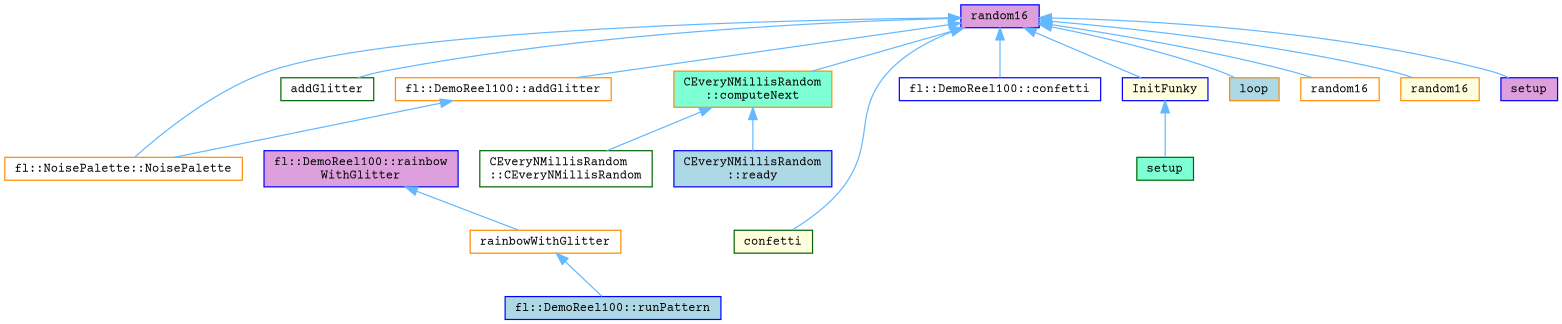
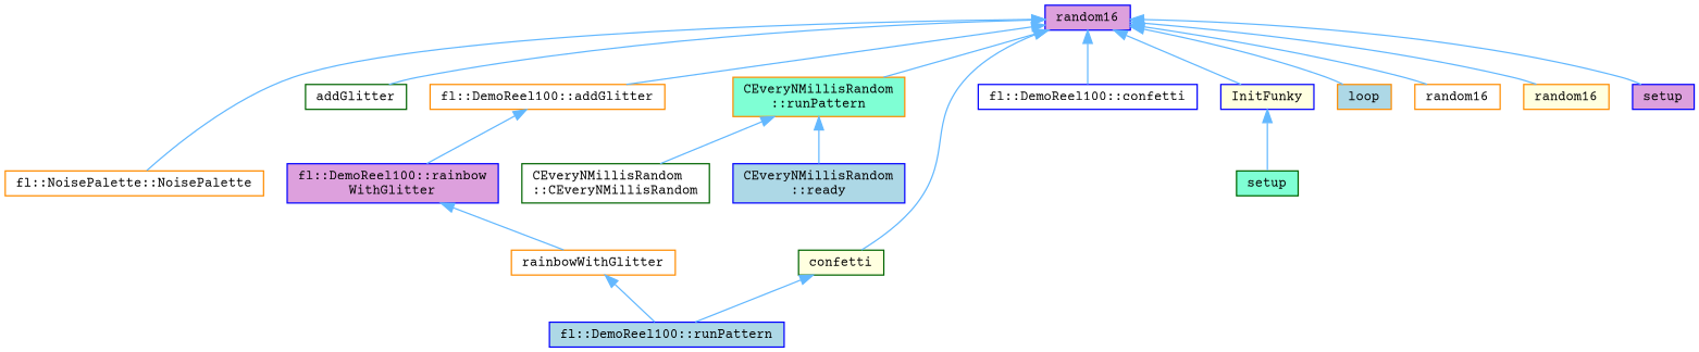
  digraph {
    fontname="Courier Prime"
    rankdir=TB
    node [color=blue fillcolor=white fontname="Courier Prime" fontsize=10 shape=box style=filled]
    edge [color=steelblue1 dir=back fontname="Courier Prime" fontsize=10 labelfontname=Helvetica labelfontsize=10 style=solid]
    n1 [fillcolor=plum fontcolor=black height=0.2 label=random16 width=0.4]
    n2 [color=darkorange height=0.2 label="fl::NoisePalette::NoisePalette" width=0.4]
    n3 [color=darkgreen height=0.2 label=addGlitter width=0.4]
    n4 [color=darkorange height=0.2 label="fl::DemoReel100::addGlitter" width=0.4]
-   n5 [color=darkorange fillcolor=aquamarine height=0.2 label="CEveryNMillisRandom\l::computeNext" width=0.4]
+   n5 [color=darkorange fillcolor=aquamarine height=0.2 label="CEveryNMillisRandom\l::runPattern" width=0.4]
    n6 [color=darkgreen fillcolor=lightyellow height=0.2 label=confetti width=0.4]
    n7 [height=0.2 label="fl::DemoReel100::confetti" width=0.4]
    n8 [fillcolor=lightyellow height=0.2 label=InitFunky width=0.4]
    n9 [color=darkorange fillcolor=lightblue height=0.2 label=loop width=0.4]
    n10 [color=darkorange height=0.2 label=random16 width=0.4]
    n11 [color=darkorange fillcolor=lightyellow height=0.2 label=random16 width=0.4]
    n12 [fillcolor=plum height=0.2 label=setup width=0.4]
    n13 [fillcolor=plum height=0.2 label="fl::DemoReel100::rainbow\lWithGlitter" width=0.4]
    n14 [color=darkgreen height=0.2 label="CEveryNMillisRandom\l::CEveryNMillisRandom" width=0.4]
    n15 [fillcolor=lightblue height=0.2 label="CEveryNMillisRandom\l::ready" width=0.4]
    n16 [fillcolor=lightblue height=0.2 label="fl::DemoReel100::runPattern" width=0.4]
    n17 [color=darkgreen fillcolor=aquamarine height=0.2 label=setup width=0.4]
    n18 [color=darkorange height=0.2 label=rainbowWithGlitter width=0.4]
    n1 -> n2
    n1 -> n3
    n1 -> n4
    n1 -> n5
    n1 -> n6
    n1 -> n7
    n1 -> n8
    n1 -> n9
    n1 -> n10
    n1 -> n11
    n1 -> n12
-   n4 -> n2
+   n4 -> n13
    n5 -> n14
    n5 -> n15
+   n6 -> n16
    n8 -> n17
    n13 -> n18
    n18 -> n16
  }
